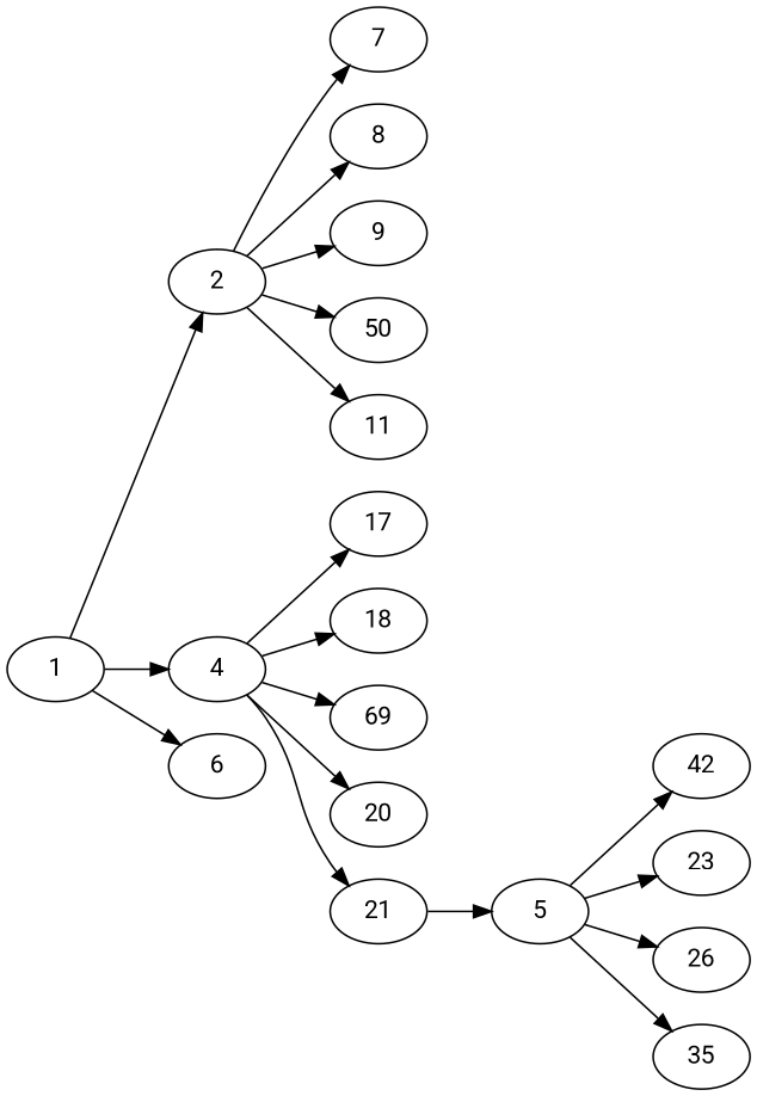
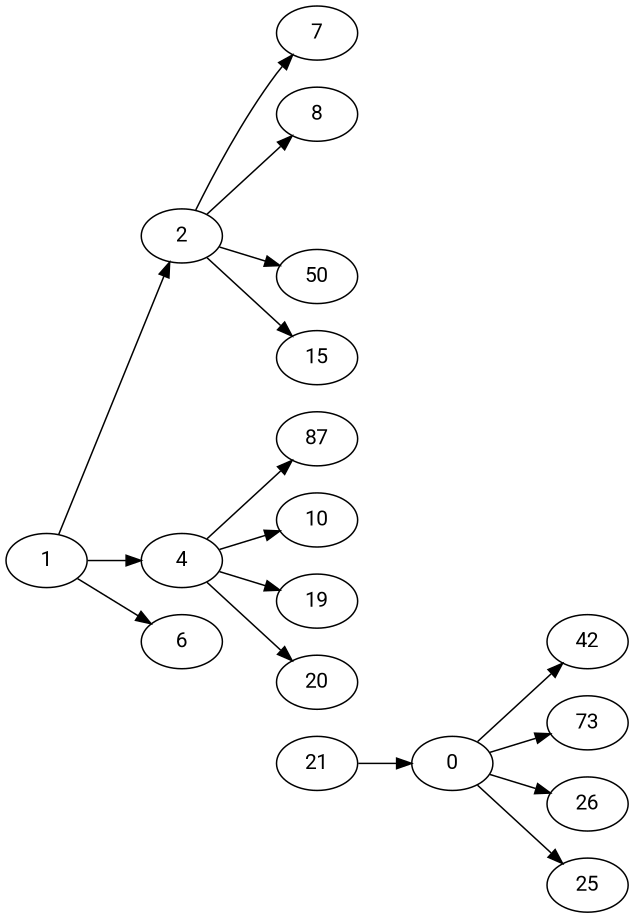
  digraph {
    fontname=Roboto
    rankdir=LR
    node [fontname=Roboto]
    edge [fontname=Roboto]
    n1 [label=1]
    n2 [label=2]
    n3 [label=4]
    n4 [label=6]
    n5 [label=7]
    n6 [label=8]
-   n7 [label=9]
    n8 [label=50]
-   n9 [label=11]
-   n10 [label=17]
-   n11 [label=18]
-   n12 [label=69]
+   n9 [label=15]
+   n10 [label=87]
+   n11 [label=10]
+   n12 [label=19]
    n13 [label=20]
    n14 [label=21]
-   n15 [label=5]
+   n15 [label=0]
    n16 [label=42]
-   n17 [label=23]
+   n17 [label=73]
    n18 [label=26]
-   n19 [label=35]
+   n19 [label=25]
    n1 -> n2
    n1 -> n3
    n1 -> n4
    n2 -> n5
    n2 -> n6
-   n2 -> n7
    n2 -> n8
    n2 -> n9
    n3 -> n10
    n3 -> n11
    n3 -> n12
    n3 -> n13
-   n3 -> n14
    n14 -> n15
    n15 -> n16
    n15 -> n17
    n15 -> n18
    n15 -> n19
  }
